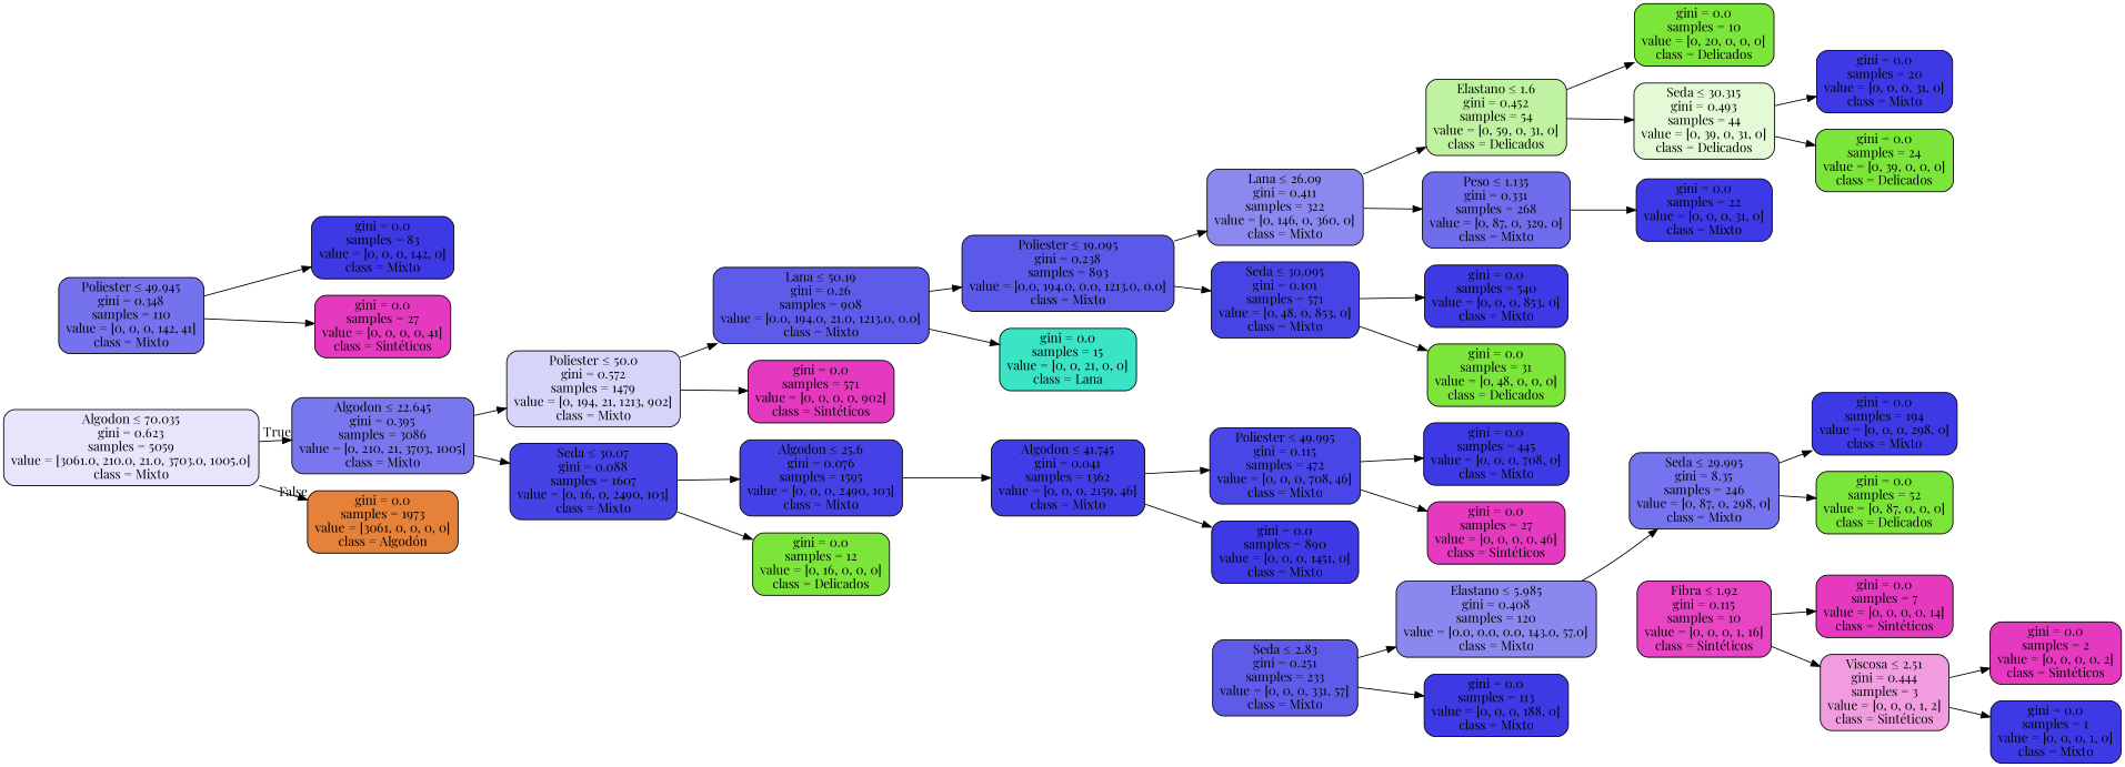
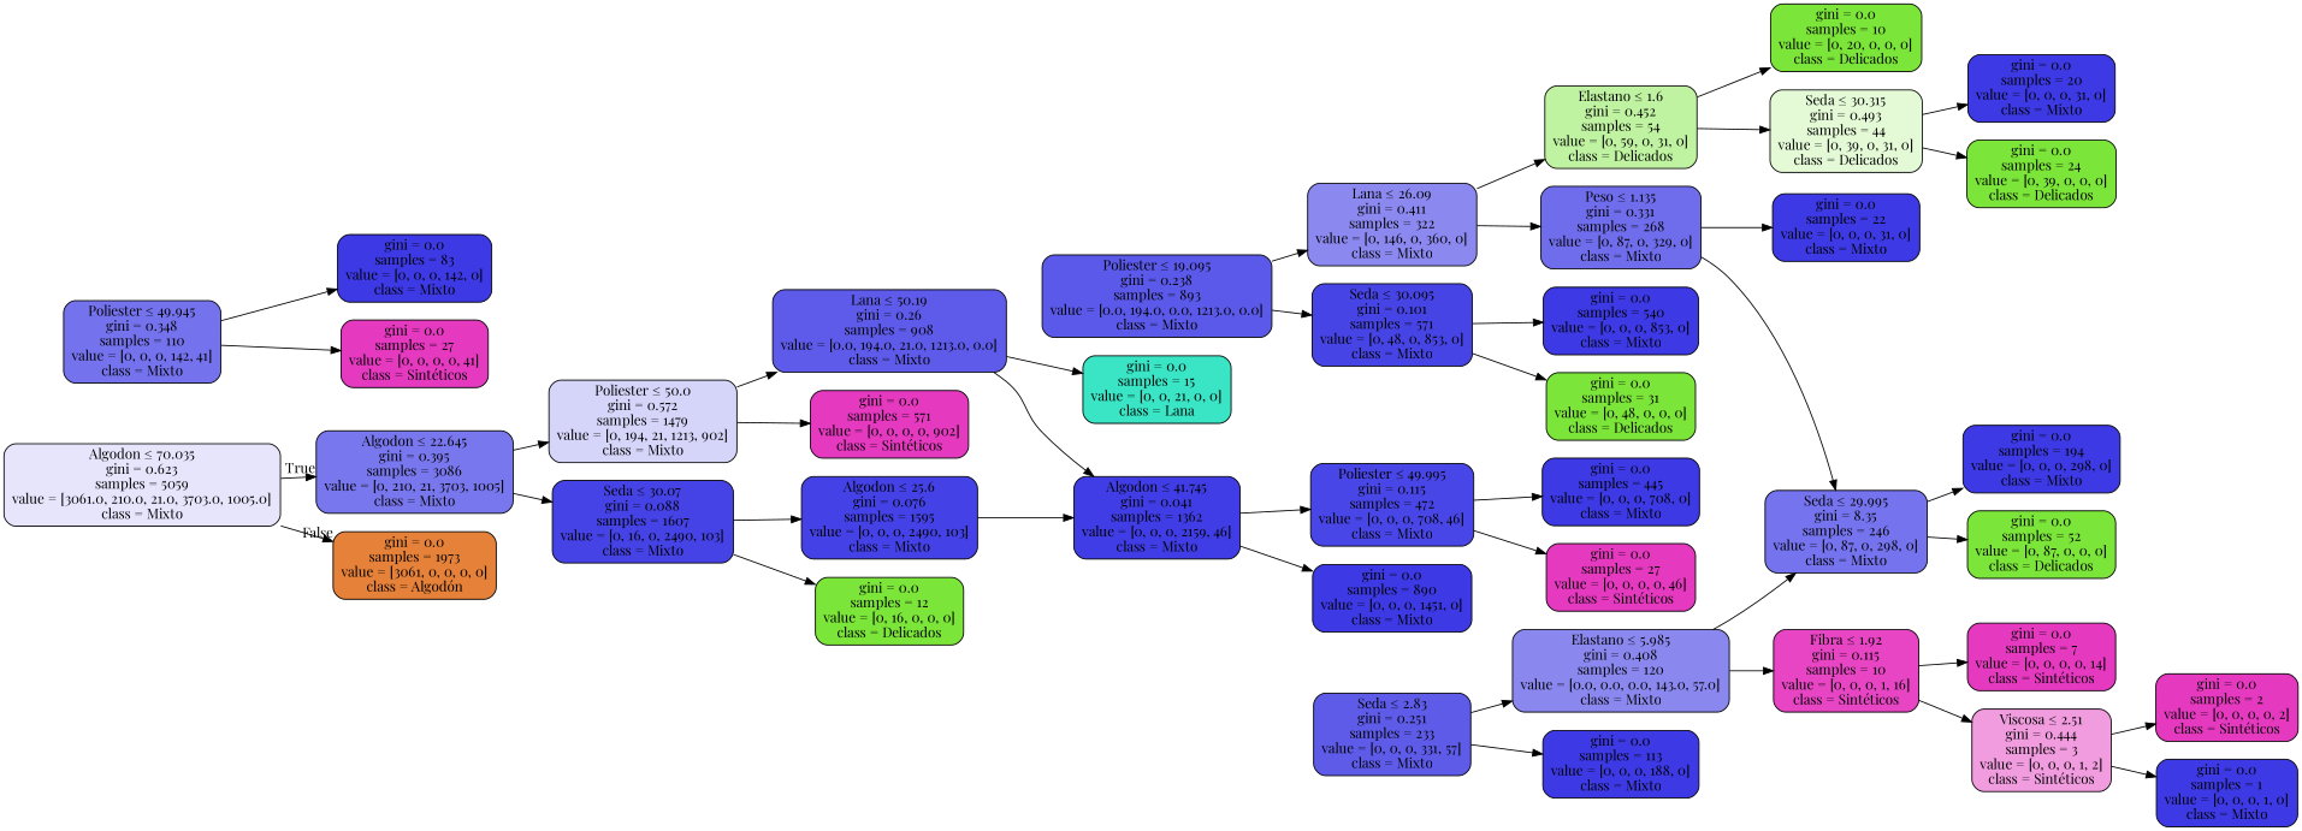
  digraph {
    fontname="Playfair Display"
    rankdir=LR
    node [color=black fillcolor="#3c39e5" fontname="Playfair Display" shape=box style="filled, rounded"]
    edge [fontname="Playfair Display"]
    n1 [fillcolor="#e6e5fc" label=<Algodon &le; 70.035<br/>gini = 0.623<br/>samples = 5059<br/>value = [3061.0, 210.0, 21.0, 3703.0, 1005.0]<br/>class = Mixto>]
    n2 [fillcolor="#7977ed" label=<Algodon &le; 22.645<br/>gini = 0.395<br/>samples = 3086<br/>value = [0, 210, 21, 3703, 1005]<br/>class = Mixto>]
    n3 [fillcolor="#e58139" label=<gini = 0.0<br/>samples = 1973<br/>value = [3061, 0, 0, 0, 0]<br/>class = Algodón>]
    n4 [fillcolor="#d5d4f9" label=<Poliester &le; 50.0<br/>gini = 0.572<br/>samples = 1479<br/>value = [0, 194, 21, 1213, 902]<br/>class = Mixto>]
    n5 [fillcolor="#4542e6" label=<Seda &le; 30.07<br/>gini = 0.088<br/>samples = 1607<br/>value = [0, 16, 0, 2490, 103]<br/>class = Mixto>]
    n6 [fillcolor="#5e5bea" label=<Lana &le; 50.19<br/>gini = 0.26<br/>samples = 908<br/>value = [0.0, 194.0, 21.0, 1213.0, 0.0]<br/>class = Mixto>]
    n7 [fillcolor="#e539c0" label=<gini = 0.0<br/>samples = 571<br/>value = [0, 0, 0, 0, 902]<br/>class = Sintéticos>]
    n8 [fillcolor="#4441e6" label=<Algodon &le; 25.6<br/>gini = 0.076<br/>samples = 1595<br/>value = [0, 0, 0, 2490, 103]<br/>class = Mixto>]
    n9 [fillcolor="#7be539" label=<gini = 0.0<br/>samples = 12<br/>value = [0, 16, 0, 0, 0]<br/>class = Delicados>]
    n10 [fillcolor="#5b59e9" label=<Poliester &le; 19.095<br/>gini = 0.238<br/>samples = 893<br/>value = [0.0, 194.0, 0.0, 1213.0, 0.0]<br/>class = Mixto>]
    n11 [fillcolor="#39e5c5" label=<gini = 0.0<br/>samples = 15<br/>value = [0, 0, 21, 0, 0]<br/>class = Lana>]
    n12 [fillcolor="#8b89f0" label=<Lana &le; 26.09<br/>gini = 0.411<br/>samples = 322<br/>value = [0, 146, 0, 360, 0]<br/>class = Mixto>]
    n13 [fillcolor="#4744e6" label=<Seda &le; 30.095<br/>gini = 0.101<br/>samples = 571<br/>value = [0, 48, 0, 853, 0]<br/>class = Mixto>]
    n14 [fillcolor="#c0f3a1" label=<Elastano &le; 1.6<br/>gini = 0.452<br/>samples = 54<br/>value = [0, 59, 0, 31, 0]<br/>class = Delicados>]
    n15 [fillcolor="#706dec" label=<Peso &le; 1.135<br/>gini = 0.331<br/>samples = 268<br/>value = [0, 87, 0, 329, 0]<br/>class = Mixto>]
    n16 [label=<gini = 0.0<br/>samples = 540<br/>value = [0, 0, 0, 853, 0]<br/>class = Mixto>]
    n17 [fillcolor="#7be539" label=<gini = 0.0<br/>samples = 31<br/>value = [0, 48, 0, 0, 0]<br/>class = Delicados>]
    n18 [fillcolor="#7be539" label=<gini = 0.0<br/>samples = 10<br/>value = [0, 20, 0, 0, 0]<br/>class = Delicados>]
    n19 [fillcolor="#e4fad6" label=<Seda &le; 30.315<br/>gini = 0.493<br/>samples = 44<br/>value = [0, 39, 0, 31, 0]<br/>class = Delicados>]
    n20 [label=<gini = 0.0<br/>samples = 22<br/>value = [0, 0, 0, 31, 0]<br/>class = Mixto>]
    n21 [fillcolor="#7573ed" label=<Seda &le; 29.995<br/>gini = 8.35<br/>samples = 246<br/>value = [0, 87, 0, 298, 0]<br/>class = Mixto>]
    n22 [label=<gini = 0.0<br/>samples = 20<br/>value = [0, 0, 0, 31, 0]<br/>class = Mixto>]
    n23 [fillcolor="#7be539" label=<gini = 0.0<br/>samples = 24<br/>value = [0, 39, 0, 0, 0]<br/>class = Delicados>]
    n24 [label=<gini = 0.0<br/>samples = 194<br/>value = [0, 0, 0, 298, 0]<br/>class = Mixto>]
    n25 [fillcolor="#7be539" label=<gini = 0.0<br/>samples = 52<br/>value = [0, 87, 0, 0, 0]<br/>class = Delicados>]
    n26 [fillcolor="#403de6" label=<Algodon &le; 41.745<br/>gini = 0.041<br/>samples = 1362<br/>value = [0, 0, 0, 2159, 46]<br/>class = Mixto>]
    n27 [fillcolor="#5e5be9" label=<Seda &le; 2.83<br/>gini = 0.251<br/>samples = 233<br/>value = [0, 0, 0, 331, 57]<br/>class = Mixto>]
    n28 [fillcolor="#8a88ef" label=<Elastano &le; 5.985<br/>gini = 0.408<br/>samples = 120<br/>value = [0.0, 0.0, 0.0, 143.0, 57.0]<br/>class = Mixto>]
    n29 [label=<gini = 0.0<br/>samples = 113<br/>value = [0, 0, 0, 188, 0]<br/>class = Mixto>]
    n30 [fillcolor="#4946e7" label=<Poliester &le; 49.995<br/>gini = 0.115<br/>samples = 472<br/>value = [0, 0, 0, 708, 46]<br/>class = Mixto>]
    n31 [label=<gini = 0.0<br/>samples = 890<br/>value = [0, 0, 0, 1451, 0]<br/>class = Mixto>]
    n32 [fillcolor="#e745c4" label=<Fibra &le; 1.92<br/>gini = 0.115<br/>samples = 10<br/>value = [0, 0, 0, 1, 16]<br/>class = Sintéticos>]
    n33 [fillcolor="#e539c0" label=<gini = 0.0<br/>samples = 7<br/>value = [0, 0, 0, 0, 14]<br/>class = Sintéticos>]
    n34 [fillcolor="#f29ce0" label=<Viscosa &le; 2.51<br/>gini = 0.444<br/>samples = 3<br/>value = [0, 0, 0, 1, 2]<br/>class = Sintéticos>]
    n35 [fillcolor="#7472ed" label=<Poliester &le; 49.945<br/>gini = 0.348<br/>samples = 110<br/>value = [0, 0, 0, 142, 41]<br/>class = Mixto>]
    n36 [label=<gini = 0.0<br/>samples = 83<br/>value = [0, 0, 0, 142, 0]<br/>class = Mixto>]
    n37 [fillcolor="#e539c0" label=<gini = 0.0<br/>samples = 27<br/>value = [0, 0, 0, 0, 41]<br/>class = Sintéticos>]
    n38 [fillcolor="#e539c0" label=<gini = 0.0<br/>samples = 2<br/>value = [0, 0, 0, 0, 2]<br/>class = Sintéticos>]
    n39 [label=<gini = 0.0<br/>samples = 1<br/>value = [0, 0, 0, 1, 0]<br/>class = Mixto>]
    n40 [label=<gini = 0.0<br/>samples = 445<br/>value = [0, 0, 0, 708, 0]<br/>class = Mixto>]
    n41 [fillcolor="#e539c0" label=<gini = 0.0<br/>samples = 27<br/>value = [0, 0, 0, 0, 46]<br/>class = Sintéticos>]
    n1 -> n2 [headlabel=True labelangle=45 labeldistance=2.5]
    n1 -> n3 [headlabel=False labelangle=-45 labeldistance=2.5]
    n2 -> n4
    n2 -> n5
    n4 -> n6
    n4 -> n7
    n5 -> n8
    n5 -> n9
-   n6 -> n10
+   n6 -> n26
    n6 -> n11
    n8 -> n26
    n10 -> n12
    n10 -> n13
    n12 -> n14
    n12 -> n15
    n13 -> n16
    n13 -> n17
    n14 -> n18
    n14 -> n19
    n15 -> n20
+   n15 -> n21
    n19 -> n22
    n19 -> n23
    n21 -> n24
    n21 -> n25
    n26 -> n30
    n26 -> n31
    n27 -> n28
    n27 -> n29
    n28 -> n21
+   n28 -> n32
    n30 -> n40
    n30 -> n41
    n32 -> n33
    n32 -> n34
    n34 -> n38
    n34 -> n39
    n35 -> n36
    n35 -> n37
  }
